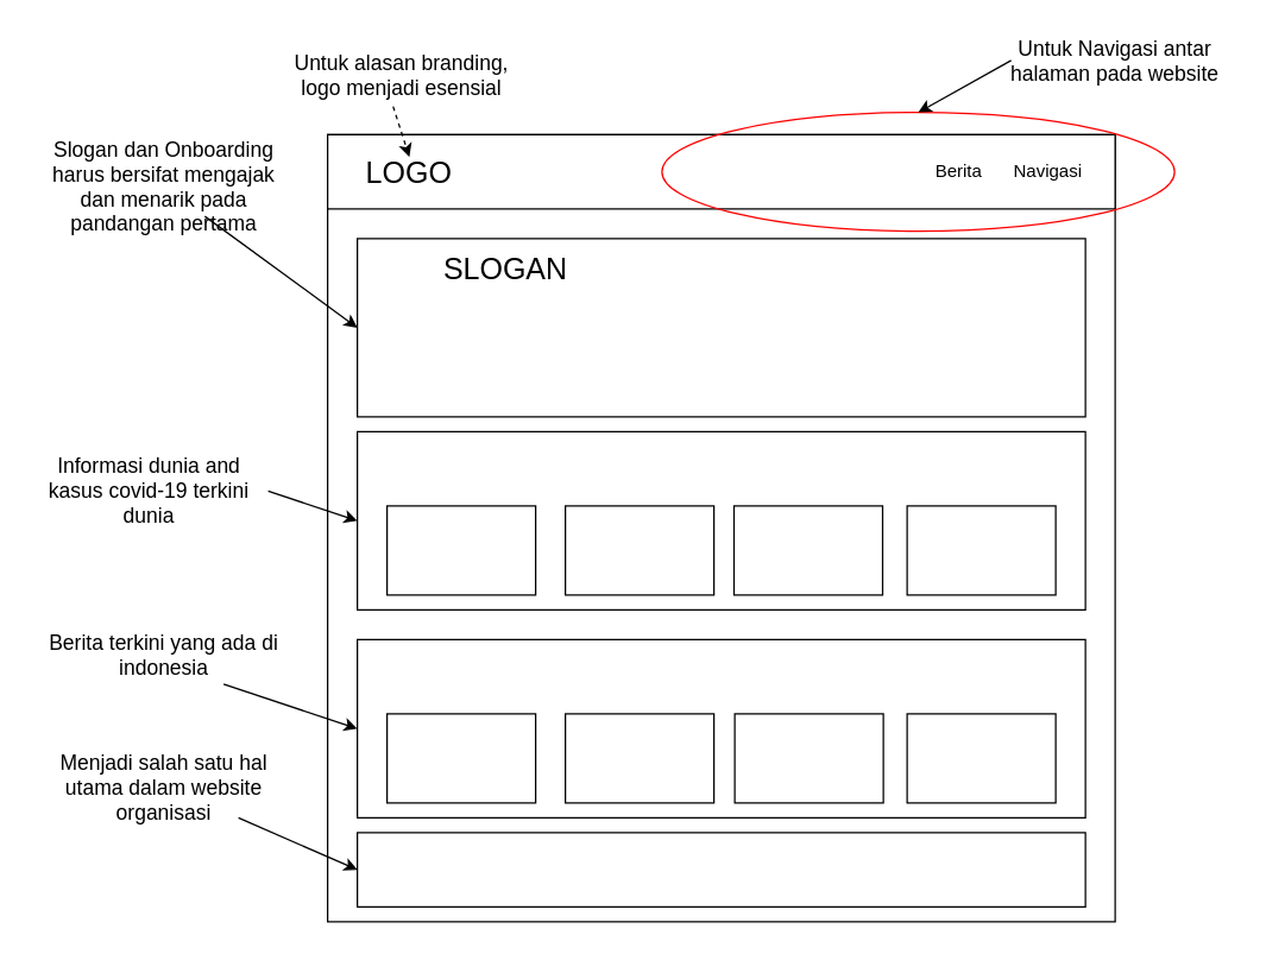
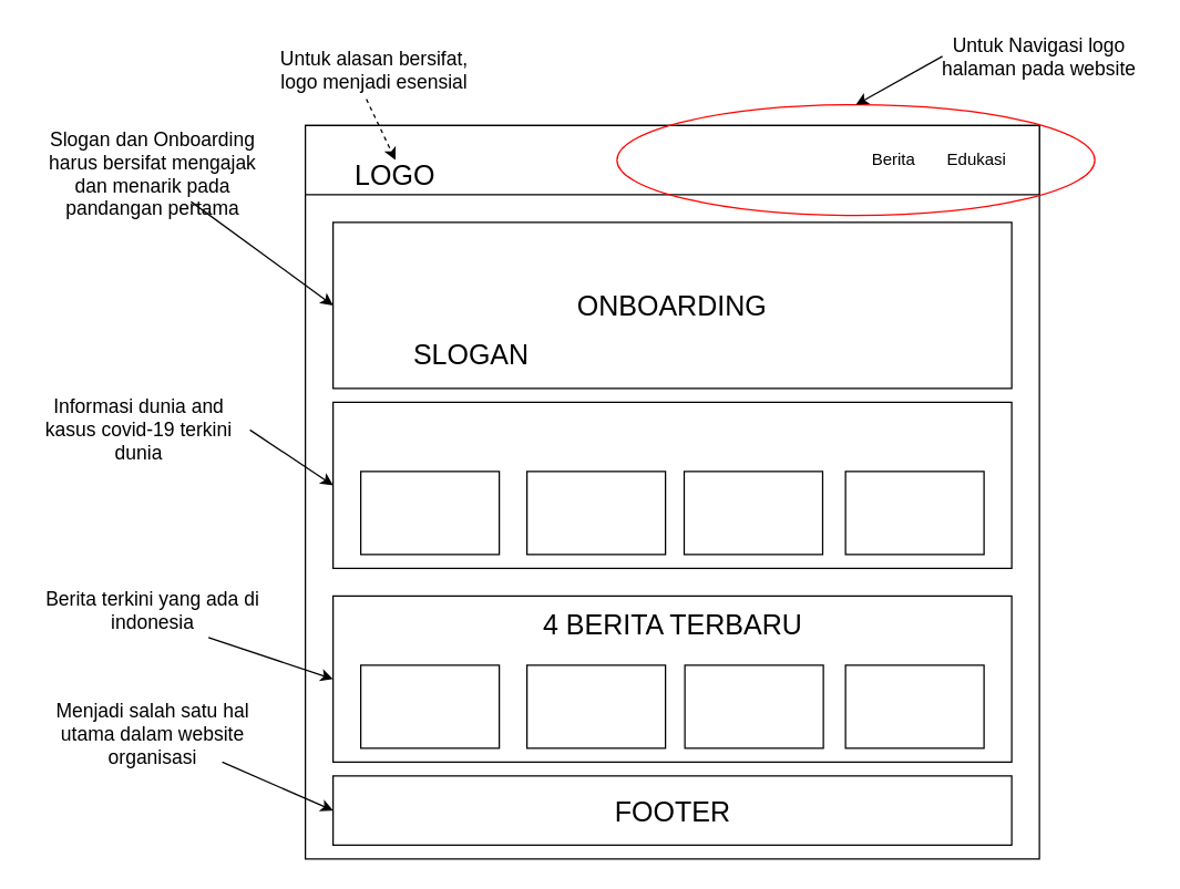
  <mxCell id="0" />
  <mxCell id="1" parent="0" />
  <mxCell id="2" value="" style="rounded=0;whiteSpace=wrap;html=1;" vertex="1" parent="1"><mxGeometry x="220" y="90" width="530" height="530" as="geometry" /></mxCell>
  <mxCell id="3" value="" style="rounded=0;whiteSpace=wrap;html=1;" vertex="1" parent="1"><mxGeometry x="220" y="90" width="530" height="50" as="geometry" /></mxCell>
- <mxCell id="4" value="&lt;font style=&quot;font-size: 20px&quot;&gt;LOGO&lt;/font&gt;" style="text;html=1;strokeColor=none;fillColor=none;align=center;verticalAlign=middle;whiteSpace=wrap;rounded=0;" vertex="1" parent="1"><mxGeometry x="240" y="105" width="70" height="20" as="geometry" /></mxCell>
+ <mxCell id="4" value="&lt;font style=&quot;font-size: 20px&quot;&gt;LOGO&lt;/font&gt;" style="text;html=1;strokeColor=none;fillColor=none;align=center;verticalAlign=middle;whiteSpace=wrap;rounded=0;" vertex="1" parent="1"><mxGeometry x="250" y="115" width="70" height="20" as="geometry" /></mxCell>
  <mxCell id="5" value="&lt;font style=&quot;font-size: 12px&quot;&gt;Berita&lt;/font&gt;" style="text;html=1;strokeColor=none;fillColor=none;align=center;verticalAlign=middle;whiteSpace=wrap;rounded=0;" vertex="1" parent="1"><mxGeometry x="610" y="105" width="70" height="20" as="geometry" /></mxCell>
- <mxCell id="6" value="&lt;font style=&quot;font-size: 12px&quot;&gt;Navigasi&lt;/font&gt;" style="text;html=1;strokeColor=none;fillColor=none;align=center;verticalAlign=middle;whiteSpace=wrap;rounded=0;" vertex="1" parent="1"><mxGeometry x="670" y="105" width="70" height="20" as="geometry" /></mxCell>
+ <mxCell id="6" value="&lt;font style=&quot;font-size: 12px&quot;&gt;Edukasi&lt;/font&gt;" style="text;html=1;strokeColor=none;fillColor=none;align=center;verticalAlign=middle;whiteSpace=wrap;rounded=0;" vertex="1" parent="1"><mxGeometry x="670" y="105" width="70" height="20" as="geometry" /></mxCell>
  <mxCell id="7" value="" style="rounded=0;whiteSpace=wrap;html=1;" vertex="1" parent="1"><mxGeometry x="240" y="160" width="490" height="120" as="geometry" /></mxCell>
+ <mxCell id="8" value="&lt;font style=&quot;font-size: 20px&quot;&gt;ONBOARDING&lt;/font&gt;" style="text;html=1;strokeColor=none;fillColor=none;align=center;verticalAlign=middle;whiteSpace=wrap;rounded=0;" vertex="1" parent="1"><mxGeometry x="405" y="210" width="160" height="20" as="geometry" /></mxCell>
  <mxCell id="9" value="" style="rounded=0;whiteSpace=wrap;html=1;" vertex="1" parent="1"><mxGeometry x="240" y="290" width="490" height="120" as="geometry" /></mxCell>
  <mxCell id="10" value="" style="rounded=0;whiteSpace=wrap;html=1;" vertex="1" parent="1"><mxGeometry x="260" y="340" width="100" height="60" as="geometry" /></mxCell>
  <mxCell id="11" value="" style="rounded=0;whiteSpace=wrap;html=1;" vertex="1" parent="1"><mxGeometry x="380" y="340" width="100" height="60" as="geometry" /></mxCell>
  <mxCell id="12" value="" style="rounded=0;whiteSpace=wrap;html=1;" vertex="1" parent="1"><mxGeometry x="493.5" y="340" width="100" height="60" as="geometry" /></mxCell>
  <mxCell id="13" value="" style="rounded=0;whiteSpace=wrap;html=1;" vertex="1" parent="1"><mxGeometry x="610" y="340" width="100" height="60" as="geometry" /></mxCell>
- <mxCell id="14" value="&lt;font style=&quot;font-size: 20px&quot;&gt;SLOGAN&lt;/font&gt;" style="text;html=1;strokeColor=none;fillColor=none;align=center;verticalAlign=middle;whiteSpace=wrap;rounded=0;" vertex="1" parent="1"><mxGeometry x="260" y="170" width="160" height="20" as="geometry" /></mxCell>
+ <mxCell id="14" value="&lt;font style=&quot;font-size: 20px&quot;&gt;SLOGAN&lt;/font&gt;" style="text;html=1;strokeColor=none;fillColor=none;align=center;verticalAlign=middle;whiteSpace=wrap;rounded=0;" vertex="1" parent="1"><mxGeometry x="260" y="245" width="160" height="20" as="geometry" /></mxCell>
  <mxCell id="15" value="" style="rounded=0;whiteSpace=wrap;html=1;" vertex="1" parent="1"><mxGeometry x="240" y="430" width="490" height="120" as="geometry" /></mxCell>
+ <mxCell id="16" value="&lt;span style=&quot;font-size: 20px&quot;&gt;4 BERITA TERBARU&lt;/span&gt;" style="text;html=1;strokeColor=none;fillColor=none;align=center;verticalAlign=middle;whiteSpace=wrap;rounded=0;" vertex="1" parent="1"><mxGeometry x="387.5" y="440" width="195" height="20" as="geometry" /></mxCell>
  <mxCell id="17" value="" style="rounded=0;whiteSpace=wrap;html=1;" vertex="1" parent="1"><mxGeometry x="260" y="480" width="100" height="60" as="geometry" /></mxCell>
  <mxCell id="18" value="" style="rounded=0;whiteSpace=wrap;html=1;" vertex="1" parent="1"><mxGeometry x="380" y="480" width="100" height="60" as="geometry" /></mxCell>
  <mxCell id="19" value="" style="rounded=0;whiteSpace=wrap;html=1;" vertex="1" parent="1"><mxGeometry x="494" y="480" width="100" height="60" as="geometry" /></mxCell>
  <mxCell id="20" value="" style="rounded=0;whiteSpace=wrap;html=1;" vertex="1" parent="1"><mxGeometry x="610" y="480" width="100" height="60" as="geometry" /></mxCell>
  <mxCell id="21" value="" style="ellipse;whiteSpace=wrap;html=1;gradientColor=#ffffff;fillColor=none;strokeColor=#FF0000;" vertex="1" parent="1"><mxGeometry x="445" y="75" width="345" height="80" as="geometry" /></mxCell>
  <mxCell id="22" value="" style="endArrow=classic;html=1;entryX=0.5;entryY=0;entryDx=0;entryDy=0;" edge="1" parent="1" target="21"><mxGeometry width="50" height="50" relative="1" as="geometry"><mxPoint x="680" y="40" as="sourcePoint" /><mxPoint x="570" y="170" as="targetPoint" /></mxGeometry></mxCell>
- <mxCell id="23" value="&lt;font style=&quot;font-size: 14px&quot;&gt;Untuk Navigasi antar halaman pada website&lt;/font&gt;" style="text;html=1;strokeColor=none;fillColor=none;align=center;verticalAlign=middle;whiteSpace=wrap;rounded=0;" vertex="1" parent="1"><mxGeometry x="670" y="20" width="160" height="40" as="geometry" /></mxCell>
- <mxCell id="24" value="&lt;font style=&quot;font-size: 14px&quot;&gt;Untuk alasan branding, logo menjadi esensial&lt;/font&gt;" style="text;html=1;strokeColor=none;fillColor=none;align=center;verticalAlign=middle;whiteSpace=wrap;rounded=0;" vertex="1" parent="1"><mxGeometry x="190" y="30" width="160" height="40" as="geometry" /></mxCell>
+ <mxCell id="23" value="&lt;font style=&quot;font-size: 14px&quot;&gt;Untuk Navigasi logo halaman pada website&lt;/font&gt;" style="text;html=1;strokeColor=none;fillColor=none;align=center;verticalAlign=middle;whiteSpace=wrap;rounded=0;" vertex="1" parent="1"><mxGeometry x="670" y="20" width="160" height="40" as="geometry" /></mxCell>
+ <mxCell id="24" value="&lt;font style=&quot;font-size: 14px&quot;&gt;Untuk alasan bersifat, logo menjadi esensial&lt;/font&gt;" style="text;html=1;strokeColor=none;fillColor=none;align=center;verticalAlign=middle;whiteSpace=wrap;rounded=0;" vertex="1" parent="1"><mxGeometry x="190" y="30" width="160" height="40" as="geometry" /></mxCell>
  <mxCell id="25" value="" style="endArrow=classic;html=1;entryX=0.5;entryY=0;entryDx=0;entryDy=0;exitX=0.463;exitY=1.025;exitDx=0;exitDy=0;exitPerimeter=0;dashed=1;" edge="1" parent="1" source="24" target="4"><mxGeometry width="50" height="50" relative="1" as="geometry"><mxPoint x="690" y="50" as="sourcePoint" /><mxPoint x="627.5" y="85" as="targetPoint" /></mxGeometry></mxCell>
- <mxCell id="26" value="&lt;font style=&quot;font-size: 14px&quot;&gt;Informasi dunia and kasus covid-19 terkini dunia&lt;/font&gt;" style="text;html=1;strokeColor=none;fillColor=none;align=center;verticalAlign=middle;whiteSpace=wrap;rounded=0;" vertex="1" parent="1"><mxGeometry x="20" y="310" width="160" height="40" as="geometry" /></mxCell>
+ <mxCell id="26" value="&lt;font style=&quot;font-size: 14px&quot;&gt;Informasi dunia and kasus covid-19 terkini dunia&lt;/font&gt;" style="text;html=1;strokeColor=none;fillColor=none;align=center;verticalAlign=middle;whiteSpace=wrap;rounded=0;" vertex="1" parent="1"><mxGeometry x="20" y="290" width="160" height="40" as="geometry" /></mxCell>
  <mxCell id="27" value="" style="endArrow=classic;html=1;entryX=0;entryY=0.5;entryDx=0;entryDy=0;exitX=1;exitY=0.5;exitDx=0;exitDy=0;" edge="1" parent="1" source="26" target="9"><mxGeometry width="50" height="50" relative="1" as="geometry"><mxPoint x="274.08" y="81" as="sourcePoint" /><mxPoint x="285" y="115" as="targetPoint" /></mxGeometry></mxCell>
  <mxCell id="28" value="" style="endArrow=classic;html=1;entryX=0;entryY=0.5;entryDx=0;entryDy=0;" edge="1" parent="1" target="15"><mxGeometry width="50" height="50" relative="1" as="geometry"><mxPoint x="150" y="460" as="sourcePoint" /><mxPoint x="250" y="360" as="targetPoint" /></mxGeometry></mxCell>
  <mxCell id="29" value="&lt;font style=&quot;font-size: 14px&quot;&gt;Berita terkini yang ada di indonesia&lt;/font&gt;" style="text;html=1;strokeColor=none;fillColor=none;align=center;verticalAlign=middle;whiteSpace=wrap;rounded=0;" vertex="1" parent="1"><mxGeometry x="30" y="420" width="160" height="40" as="geometry" /></mxCell>
  <mxCell id="30" value="" style="rounded=0;whiteSpace=wrap;html=1;" vertex="1" parent="1"><mxGeometry x="240" y="560" width="490" height="50" as="geometry" /></mxCell>
+ <mxCell id="31" value="&lt;span style=&quot;font-size: 20px&quot;&gt;FOOTER&lt;/span&gt;" style="text;html=1;strokeColor=none;fillColor=none;align=center;verticalAlign=middle;whiteSpace=wrap;rounded=0;" vertex="1" parent="1"><mxGeometry x="387.5" y="575" width="195" height="20" as="geometry" /></mxCell>
  <mxCell id="32" value="" style="endArrow=classic;html=1;entryX=0;entryY=0.5;entryDx=0;entryDy=0;" edge="1" parent="1" target="30"><mxGeometry width="50" height="50" relative="1" as="geometry"><mxPoint x="160" y="550" as="sourcePoint" /><mxPoint x="250" y="500" as="targetPoint" /></mxGeometry></mxCell>
  <mxCell id="33" value="&lt;font style=&quot;font-size: 14px&quot;&gt;Menjadi salah satu hal utama dalam website organisasi&lt;/font&gt;" style="text;html=1;strokeColor=none;fillColor=none;align=center;verticalAlign=middle;whiteSpace=wrap;rounded=0;" vertex="1" parent="1"><mxGeometry x="30" y="510" width="160" height="40" as="geometry" /></mxCell>
  <mxCell id="34" value="&lt;font style=&quot;font-size: 14px&quot;&gt;Slogan dan Onboarding harus bersifat mengajak dan menarik pada pandangan pertama&lt;/font&gt;" style="text;html=1;strokeColor=none;fillColor=none;align=center;verticalAlign=middle;whiteSpace=wrap;rounded=0;" vertex="1" parent="1"><mxGeometry x="30" y="105" width="160" height="40" as="geometry" /></mxCell>
  <mxCell id="35" value="" style="endArrow=classic;html=1;entryX=0;entryY=0.5;entryDx=0;entryDy=0;" edge="1" parent="1" source="34" target="7"><mxGeometry width="50" height="50" relative="1" as="geometry"><mxPoint x="190" y="320" as="sourcePoint" /><mxPoint x="250" y="360" as="targetPoint" /></mxGeometry></mxCell>
